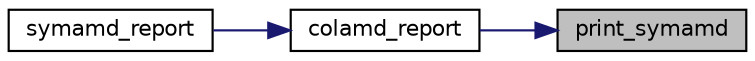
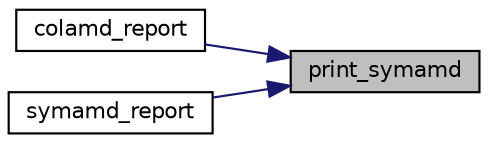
  digraph {
    rankdir=RL
    node [color=black fillcolor=white fontname=Helvetica fontsize=10 shape=record style=filled]
    edge [color=midnightblue dir=back fontname=Helvetica fontsize=10 labelfontname=Helvetica labelfontsize=10 style=solid]
    n1 [fillcolor=grey75 fontcolor=black height=0.2 label=print_symamd width=0.4]
    n2 [height=0.2 label=colamd_report width=0.4]
    n3 [height=0.2 label=symamd_report width=0.4]
    n1 -> n2
-   n2 -> n3
+   n1 -> n3
  }
